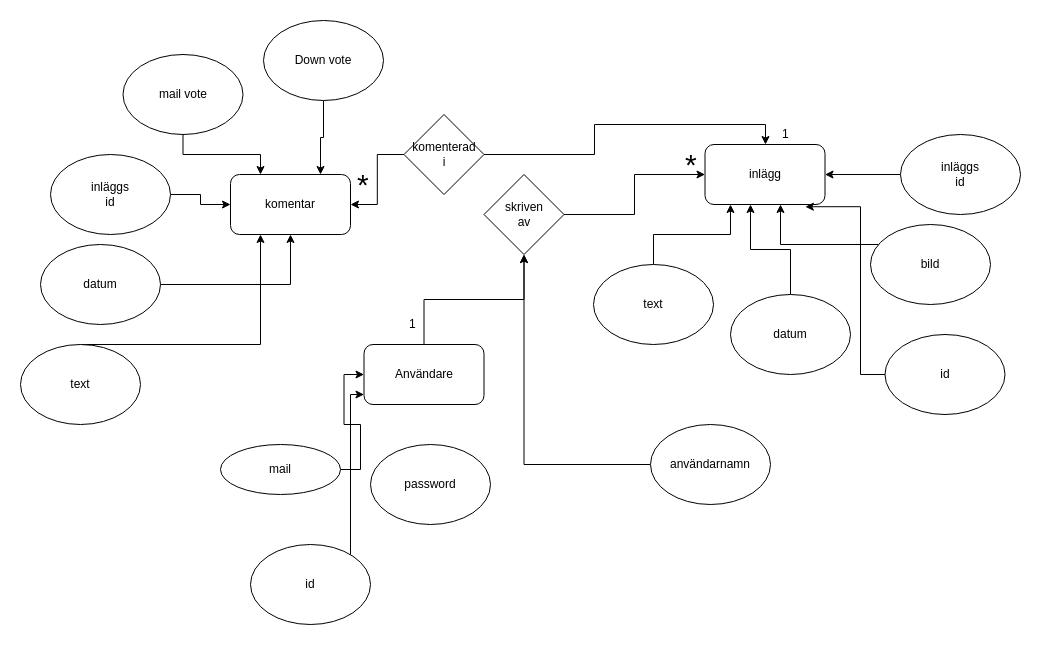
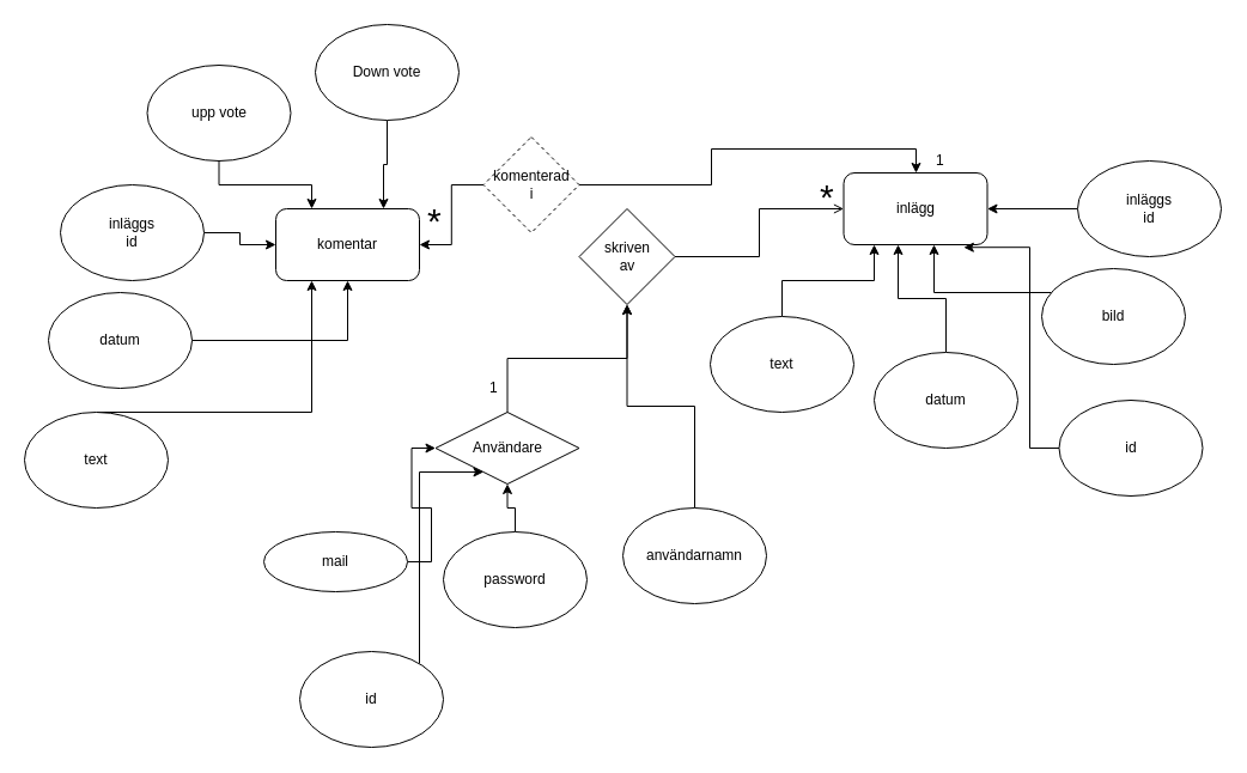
  <mxCell id="0" />
  <mxCell id="1" parent="0" />
  <mxCell id="2" style="edgeStyle=orthogonalEdgeStyle;rounded=0;html=1;jettySize=auto;orthogonalLoop=1;" edge="1" parent="1" source="3" target="23"><mxGeometry relative="1" as="geometry" /></mxCell>
- <mxCell id="3" value="Användare" style="rounded=1;whiteSpace=wrap;html=1;" vertex="1" parent="1"><mxGeometry x="363.5" y="344" width="120" height="60" as="geometry" /></mxCell>
+ <mxCell id="3" value="Användare" style="rhombus;whiteSpace=wrap;html=1;" vertex="1" parent="1"><mxGeometry x="363.5" y="344" width="120" height="60" as="geometry" /></mxCell>
+ <mxCell id="4" style="edgeStyle=orthogonalEdgeStyle;rounded=0;html=1;jettySize=auto;orthogonalLoop=1;" edge="1" parent="1" source="5" target="3"><mxGeometry relative="1" as="geometry" /></mxCell>
  <mxCell id="5" value="password" style="ellipse;whiteSpace=wrap;html=1;" vertex="1" parent="1"><mxGeometry x="370" y="444" width="120" height="80" as="geometry" /></mxCell>
  <mxCell id="6" style="edgeStyle=orthogonalEdgeStyle;rounded=0;html=1;jettySize=auto;orthogonalLoop=1;" edge="1" parent="1" source="7" target="23"><mxGeometry relative="1" as="geometry" /></mxCell>
- <mxCell id="7" value="användarnamn" style="ellipse;whiteSpace=wrap;html=1;" vertex="1" parent="1"><mxGeometry x="650" y="424" width="120" height="80" as="geometry" /></mxCell>
+ <mxCell id="7" value="användarnamn" style="ellipse;whiteSpace=wrap;html=1;" vertex="1" parent="1"><mxGeometry x="520" y="424" width="120" height="80" as="geometry" /></mxCell>
  <mxCell id="8" style="edgeStyle=orthogonalEdgeStyle;rounded=0;html=1;entryX=0;entryY=0.5;entryDx=0;entryDy=0;jettySize=auto;orthogonalLoop=1;" edge="1" parent="1" source="9" target="3"><mxGeometry relative="1" as="geometry" /></mxCell>
  <mxCell id="9" value="mail" style="ellipse;whiteSpace=wrap;html=1;" vertex="1" parent="1"><mxGeometry x="220" y="444" width="120" height="50" as="geometry" /></mxCell>
  <mxCell id="10" style="edgeStyle=orthogonalEdgeStyle;rounded=0;html=1;jettySize=auto;orthogonalLoop=1;" edge="1" parent="1" source="11" target="3"><mxGeometry relative="1" as="geometry"><Array as="points"><mxPoint x="350" y="394" /></Array></mxGeometry></mxCell>
  <mxCell id="11" value="id" style="ellipse;whiteSpace=wrap;html=1;" vertex="1" parent="1"><mxGeometry x="250" y="544" width="120" height="80" as="geometry" /></mxCell>
  <mxCell id="12" style="edgeStyle=orthogonalEdgeStyle;rounded=0;html=1;jettySize=auto;orthogonalLoop=1;" edge="1" parent="1" source="13" target="14"><mxGeometry relative="1" as="geometry"><Array as="points"><mxPoint x="653" y="234" /><mxPoint x="730" y="234" /></Array></mxGeometry></mxCell>
  <mxCell id="13" value="text" style="ellipse;whiteSpace=wrap;html=1;" vertex="1" parent="1"><mxGeometry x="593" y="264" width="120" height="80" as="geometry" /></mxCell>
  <mxCell id="14" value="inlägg" style="rounded=1;whiteSpace=wrap;html=1;" vertex="1" parent="1"><mxGeometry x="704.5" y="144" width="120" height="60" as="geometry" /></mxCell>
  <mxCell id="15" style="edgeStyle=orthogonalEdgeStyle;rounded=0;html=1;jettySize=auto;orthogonalLoop=1;" edge="1" parent="1" source="16" target="14"><mxGeometry relative="1" as="geometry"><Array as="points"><mxPoint x="780" y="244" /></Array></mxGeometry></mxCell>
  <mxCell id="16" value="bild" style="ellipse;whiteSpace=wrap;html=1;" vertex="1" parent="1"><mxGeometry x="870" y="224" width="120" height="80" as="geometry" /></mxCell>
  <mxCell id="17" value="komentar" style="rounded=1;whiteSpace=wrap;html=1;" vertex="1" parent="1"><mxGeometry x="230" y="174" width="120" height="60" as="geometry" /></mxCell>
  <mxCell id="18" style="edgeStyle=orthogonalEdgeStyle;rounded=0;html=1;jettySize=auto;orthogonalLoop=1;" edge="1" parent="1" source="19" target="14"><mxGeometry relative="1" as="geometry"><Array as="points"><mxPoint x="790" y="249" /><mxPoint x="750" y="249" /></Array></mxGeometry></mxCell>
  <mxCell id="19" value="datum" style="ellipse;whiteSpace=wrap;html=1;" vertex="1" parent="1"><mxGeometry x="730" y="294" width="120" height="80" as="geometry" /></mxCell>
  <mxCell id="20" style="edgeStyle=orthogonalEdgeStyle;rounded=0;html=1;entryX=1;entryY=0.5;entryDx=0;entryDy=0;jettySize=auto;orthogonalLoop=1;" edge="1" parent="1" source="21" target="14"><mxGeometry relative="1" as="geometry" /></mxCell>
  <mxCell id="21" value="inläggs&lt;br&gt;id&lt;br&gt;" style="ellipse;whiteSpace=wrap;html=1;" vertex="1" parent="1"><mxGeometry x="900" y="134" width="120" height="80" as="geometry" /></mxCell>
- <mxCell id="22" style="edgeStyle=orthogonalEdgeStyle;rounded=0;html=1;jettySize=auto;orthogonalLoop=1;" edge="1" parent="1" source="23" target="14"><mxGeometry relative="1" as="geometry" /></mxCell>
+ <mxCell id="22" style="edgeStyle=orthogonalEdgeStyle;rounded=0;html=1;jettySize=auto;orthogonalLoop=1;endArrow=open;" edge="1" parent="1" source="23" target="14"><mxGeometry relative="1" as="geometry" /></mxCell>
  <mxCell id="23" value="skriven&lt;br&gt;av&lt;br&gt;" style="rhombus;whiteSpace=wrap;html=1;" vertex="1" parent="1"><mxGeometry x="483.5" y="174" width="80" height="80" as="geometry" /></mxCell>
  <mxCell id="24" style="edgeStyle=orthogonalEdgeStyle;rounded=0;html=1;entryX=0;entryY=0.5;entryDx=0;entryDy=0;jettySize=auto;orthogonalLoop=1;" edge="1" parent="1" source="25" target="17"><mxGeometry relative="1" as="geometry" /></mxCell>
  <mxCell id="25" value="inläggs&lt;br&gt;id&lt;br&gt;" style="ellipse;whiteSpace=wrap;html=1;" vertex="1" parent="1"><mxGeometry x="50" y="154" width="120" height="80" as="geometry" /></mxCell>
  <mxCell id="26" style="edgeStyle=orthogonalEdgeStyle;rounded=0;html=1;jettySize=auto;orthogonalLoop=1;" edge="1" parent="1" source="27" target="17"><mxGeometry relative="1" as="geometry" /></mxCell>
  <mxCell id="27" value="datum" style="ellipse;whiteSpace=wrap;html=1;" vertex="1" parent="1"><mxGeometry x="40" y="244" width="120" height="80" as="geometry" /></mxCell>
  <mxCell id="28" style="edgeStyle=orthogonalEdgeStyle;rounded=0;html=1;entryX=0.25;entryY=1;entryDx=0;entryDy=0;jettySize=auto;orthogonalLoop=1;" edge="1" parent="1" source="29" target="17"><mxGeometry relative="1" as="geometry"><Array as="points"><mxPoint x="260" y="344" /></Array></mxGeometry></mxCell>
  <mxCell id="29" value="text" style="ellipse;whiteSpace=wrap;html=1;" vertex="1" parent="1"><mxGeometry x="20" y="344" width="120" height="80" as="geometry" /></mxCell>
  <mxCell id="30" style="edgeStyle=orthogonalEdgeStyle;rounded=0;html=1;entryX=0.836;entryY=1.037;entryDx=0;entryDy=0;entryPerimeter=0;jettySize=auto;orthogonalLoop=1;" edge="1" parent="1" source="31" target="14"><mxGeometry relative="1" as="geometry"><Array as="points"><mxPoint x="860" y="374" /><mxPoint x="860" y="206" /></Array></mxGeometry></mxCell>
  <mxCell id="31" value="id" style="ellipse;whiteSpace=wrap;html=1;" vertex="1" parent="1"><mxGeometry x="884.5" y="334" width="120" height="80" as="geometry" /></mxCell>
  <mxCell id="32" value="1" style="text;html=1;resizable=0;points=[];autosize=1;align=left;verticalAlign=top;spacingTop=-4;" vertex="1" parent="1"><mxGeometry x="407" y="314" width="20" height="20" as="geometry" /></mxCell>
  <mxCell id="33" value="&lt;font style=&quot;font-size: 30px&quot;&gt;*&lt;/font&gt;" style="text;html=1;resizable=0;points=[];autosize=1;align=left;verticalAlign=top;spacingTop=-4;" vertex="1" parent="1"><mxGeometry x="683" y="144" width="30" height="20" as="geometry" /></mxCell>
  <mxCell id="34" value="1" style="text;html=1;resizable=0;points=[];autosize=1;align=left;verticalAlign=top;spacingTop=-4;" vertex="1" parent="1"><mxGeometry x="780" y="124" width="20" height="20" as="geometry" /></mxCell>
  <mxCell id="35" value="&lt;font style=&quot;font-size: 30px&quot;&gt;*&lt;/font&gt;" style="text;html=1;resizable=0;points=[];autosize=1;align=left;verticalAlign=top;spacingTop=-4;" vertex="1" parent="1"><mxGeometry x="355" y="164" width="30" height="20" as="geometry" /></mxCell>
  <mxCell id="36" style="edgeStyle=orthogonalEdgeStyle;rounded=0;html=1;jettySize=auto;orthogonalLoop=1;" edge="1" parent="1" source="38" target="17"><mxGeometry relative="1" as="geometry" /></mxCell>
  <mxCell id="37" style="edgeStyle=orthogonalEdgeStyle;rounded=0;html=1;jettySize=auto;orthogonalLoop=1;" edge="1" parent="1" source="38" target="14"><mxGeometry relative="1" as="geometry"><Array as="points"><mxPoint x="594" y="154" /><mxPoint x="594" y="124" /><mxPoint x="765" y="124" /></Array></mxGeometry></mxCell>
- <mxCell id="38" value="komenterad&lt;br&gt;i&lt;br&gt;" style="rhombus;whiteSpace=wrap;html=1;" vertex="1" parent="1"><mxGeometry x="403.5" y="114" width="80" height="80" as="geometry" /></mxCell>
+ <mxCell id="38" value="komenterad&lt;br&gt;i&lt;br&gt;" style="rhombus;whiteSpace=wrap;html=1;dashed=1;" vertex="1" parent="1"><mxGeometry x="403.5" y="114" width="80" height="80" as="geometry" /></mxCell>
  <mxCell id="39" style="edgeStyle=orthogonalEdgeStyle;rounded=0;orthogonalLoop=1;jettySize=auto;html=1;entryX=0.25;entryY=0;entryDx=0;entryDy=0;" edge="1" parent="1" source="40" target="17"><mxGeometry relative="1" as="geometry" /></mxCell>
- <mxCell id="40" value="mail vote" style="ellipse;whiteSpace=wrap;html=1;" vertex="1" parent="1"><mxGeometry x="122.5" y="54" width="120" height="80" as="geometry" /></mxCell>
+ <mxCell id="40" value="upp vote" style="ellipse;whiteSpace=wrap;html=1;" vertex="1" parent="1"><mxGeometry x="122.5" y="54" width="120" height="80" as="geometry" /></mxCell>
  <mxCell id="41" style="edgeStyle=orthogonalEdgeStyle;rounded=0;orthogonalLoop=1;jettySize=auto;html=1;entryX=0.75;entryY=0;entryDx=0;entryDy=0;" edge="1" parent="1" source="42" target="17"><mxGeometry relative="1" as="geometry" /></mxCell>
  <mxCell id="42" value="Down vote" style="ellipse;whiteSpace=wrap;html=1;" vertex="1" parent="1"><mxGeometry x="263" y="20" width="120" height="80" as="geometry" /></mxCell>
